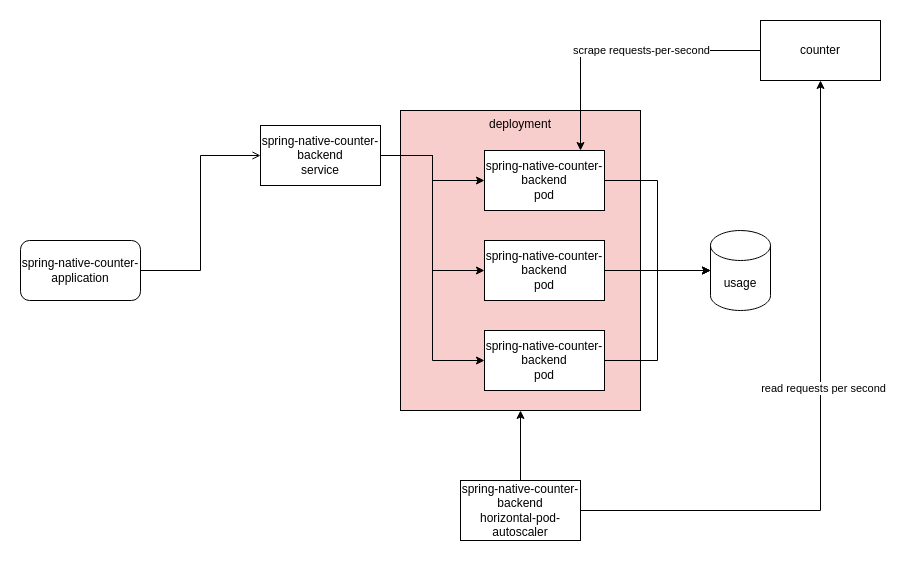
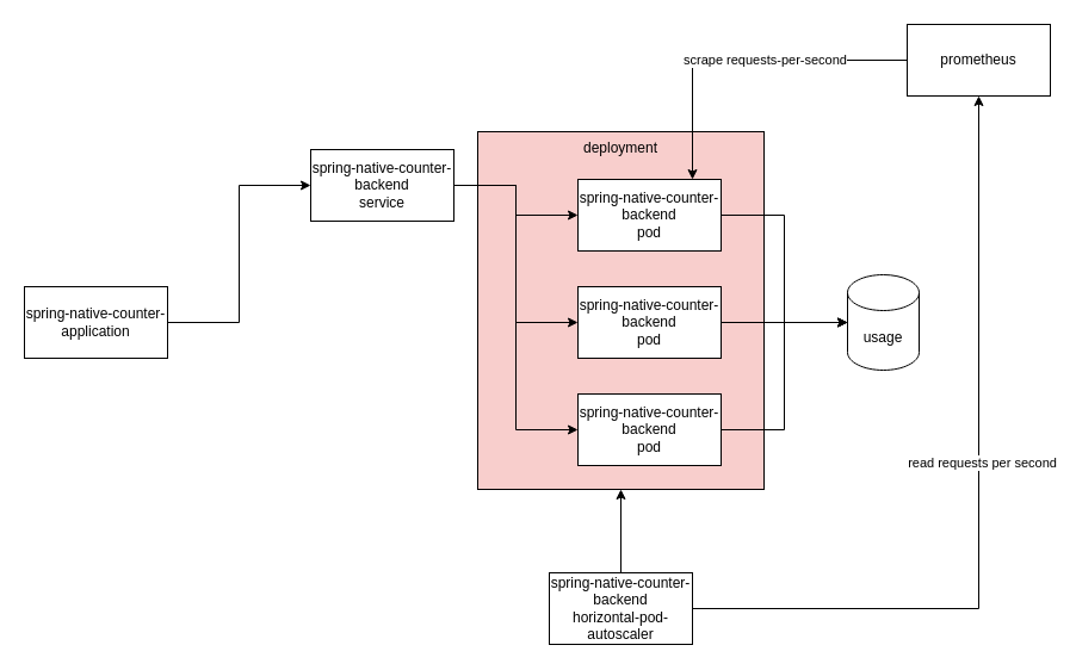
  <mxCell id="0" />
  <mxCell id="1" parent="0" />
  <mxCell id="2" value="deployment" style="rounded=0;whiteSpace=wrap;html=1;verticalAlign=top;fillColor=#f8cecc;" parent="1" vertex="1"><mxGeometry x="400" y="110" width="240" height="300" as="geometry" /></mxCell>
  <mxCell id="3" style="edgeStyle=orthogonalEdgeStyle;rounded=0;orthogonalLoop=1;jettySize=auto;html=1;entryX=0;entryY=0.5;entryDx=0;entryDy=0;entryPerimeter=0;" parent="1" source="4" target="22" edge="1"><mxGeometry relative="1" as="geometry" /></mxCell>
  <mxCell id="4" value="spring-native-counter-backend&lt;br&gt;pod" style="rounded=0;whiteSpace=wrap;html=1;" parent="1" vertex="1"><mxGeometry x="484" y="150" width="120" height="60" as="geometry" /></mxCell>
  <mxCell id="5" style="edgeStyle=orthogonalEdgeStyle;rounded=0;orthogonalLoop=1;jettySize=auto;html=1;entryX=0;entryY=0.5;entryDx=0;entryDy=0;" parent="1" source="8" target="4" edge="1"><mxGeometry relative="1" as="geometry" /></mxCell>
  <mxCell id="6" style="edgeStyle=orthogonalEdgeStyle;rounded=0;orthogonalLoop=1;jettySize=auto;html=1;entryX=0;entryY=0.5;entryDx=0;entryDy=0;" parent="1" source="8" target="10" edge="1"><mxGeometry relative="1" as="geometry" /></mxCell>
  <mxCell id="7" style="edgeStyle=orthogonalEdgeStyle;rounded=0;orthogonalLoop=1;jettySize=auto;html=1;entryX=0;entryY=0.5;entryDx=0;entryDy=0;" parent="1" source="8" target="12" edge="1"><mxGeometry relative="1" as="geometry" /></mxCell>
  <mxCell id="8" value="spring-native-counter-backend&lt;br&gt;service" style="rounded=0;whiteSpace=wrap;html=1;" parent="1" vertex="1"><mxGeometry x="260" y="125" width="120" height="60" as="geometry" /></mxCell>
  <mxCell id="9" style="edgeStyle=orthogonalEdgeStyle;rounded=0;orthogonalLoop=1;jettySize=auto;html=1;entryX=0;entryY=0.5;entryDx=0;entryDy=0;entryPerimeter=0;" parent="1" source="10" target="22" edge="1"><mxGeometry relative="1" as="geometry" /></mxCell>
  <mxCell id="10" value="spring-native-counter-backend&lt;br&gt;pod" style="rounded=0;whiteSpace=wrap;html=1;" parent="1" vertex="1"><mxGeometry x="484" y="240" width="120" height="60" as="geometry" /></mxCell>
  <mxCell id="11" style="edgeStyle=orthogonalEdgeStyle;rounded=0;orthogonalLoop=1;jettySize=auto;html=1;entryX=0;entryY=0.5;entryDx=0;entryDy=0;entryPerimeter=0;" parent="1" source="12" target="22" edge="1"><mxGeometry relative="1" as="geometry" /></mxCell>
  <mxCell id="12" value="spring-native-counter-backend&lt;br&gt;pod" style="rounded=0;whiteSpace=wrap;html=1;" parent="1" vertex="1"><mxGeometry x="484" y="330" width="120" height="60" as="geometry" /></mxCell>
- <mxCell id="13" style="edgeStyle=orthogonalEdgeStyle;rounded=0;orthogonalLoop=1;jettySize=auto;html=1;entryX=0;entryY=0.5;entryDx=0;entryDy=0;endArrow=open;" parent="1" source="14" target="8" edge="1"><mxGeometry relative="1" as="geometry" /></mxCell>
- <mxCell id="14" value="spring-native-counter-application" style="whiteSpace=wrap;html=1;rounded=1;" parent="1" vertex="1"><mxGeometry x="20" y="240" width="120" height="60" as="geometry" /></mxCell>
+ <mxCell id="13" style="edgeStyle=orthogonalEdgeStyle;rounded=0;orthogonalLoop=1;jettySize=auto;html=1;entryX=0;entryY=0.5;entryDx=0;entryDy=0;" parent="1" source="14" target="8" edge="1"><mxGeometry relative="1" as="geometry" /></mxCell>
+ <mxCell id="14" value="spring-native-counter-application" style="rounded=0;whiteSpace=wrap;html=1;" parent="1" vertex="1"><mxGeometry x="20" y="240" width="120" height="60" as="geometry" /></mxCell>
  <mxCell id="15" style="edgeStyle=orthogonalEdgeStyle;rounded=0;orthogonalLoop=1;jettySize=auto;html=1;" parent="1" source="18" target="2" edge="1"><mxGeometry relative="1" as="geometry" /></mxCell>
  <mxCell id="16" style="edgeStyle=orthogonalEdgeStyle;rounded=0;orthogonalLoop=1;jettySize=auto;html=1;" parent="1" source="18" target="21" edge="1"><mxGeometry relative="1" as="geometry" /></mxCell>
  <mxCell id="17" value="read requests per second" style="edgeLabel;html=1;align=center;verticalAlign=middle;resizable=0;points=[];" parent="16" vertex="1" connectable="0"><mxGeometry x="0.084" y="-2" relative="1" as="geometry"><mxPoint as="offset" /></mxGeometry></mxCell>
  <mxCell id="18" value="spring-native-counter-backend&lt;br&gt;horizontal-pod-autoscaler" style="rounded=0;whiteSpace=wrap;html=1;" parent="1" vertex="1"><mxGeometry x="460" y="480" width="120" height="60" as="geometry" /></mxCell>
  <mxCell id="19" style="edgeStyle=orthogonalEdgeStyle;rounded=0;orthogonalLoop=1;jettySize=auto;html=1;" parent="1" source="21" target="4" edge="1"><mxGeometry relative="1" as="geometry"><mxPoint x="574" y="160" as="targetPoint" /><Array as="points"><mxPoint x="580" y="50" /></Array></mxGeometry></mxCell>
  <mxCell id="20" value="scrape requests-per-second" style="edgeLabel;html=1;align=center;verticalAlign=middle;resizable=0;points=[];" parent="19" vertex="1" connectable="0"><mxGeometry x="-0.146" y="-1" relative="1" as="geometry"><mxPoint as="offset" /></mxGeometry></mxCell>
- <mxCell id="21" value="counter" style="rounded=0;whiteSpace=wrap;html=1;" parent="1" vertex="1"><mxGeometry x="760" y="20" width="120" height="60" as="geometry" /></mxCell>
+ <mxCell id="21" value="prometheus" style="rounded=0;whiteSpace=wrap;html=1;" parent="1" vertex="1"><mxGeometry x="760" y="20" width="120" height="60" as="geometry" /></mxCell>
  <mxCell id="22" value="usage" style="shape=cylinder3;whiteSpace=wrap;html=1;boundedLbl=1;backgroundOutline=1;size=15;" parent="1" vertex="1"><mxGeometry x="710" y="230" width="60" height="80" as="geometry" /></mxCell>
